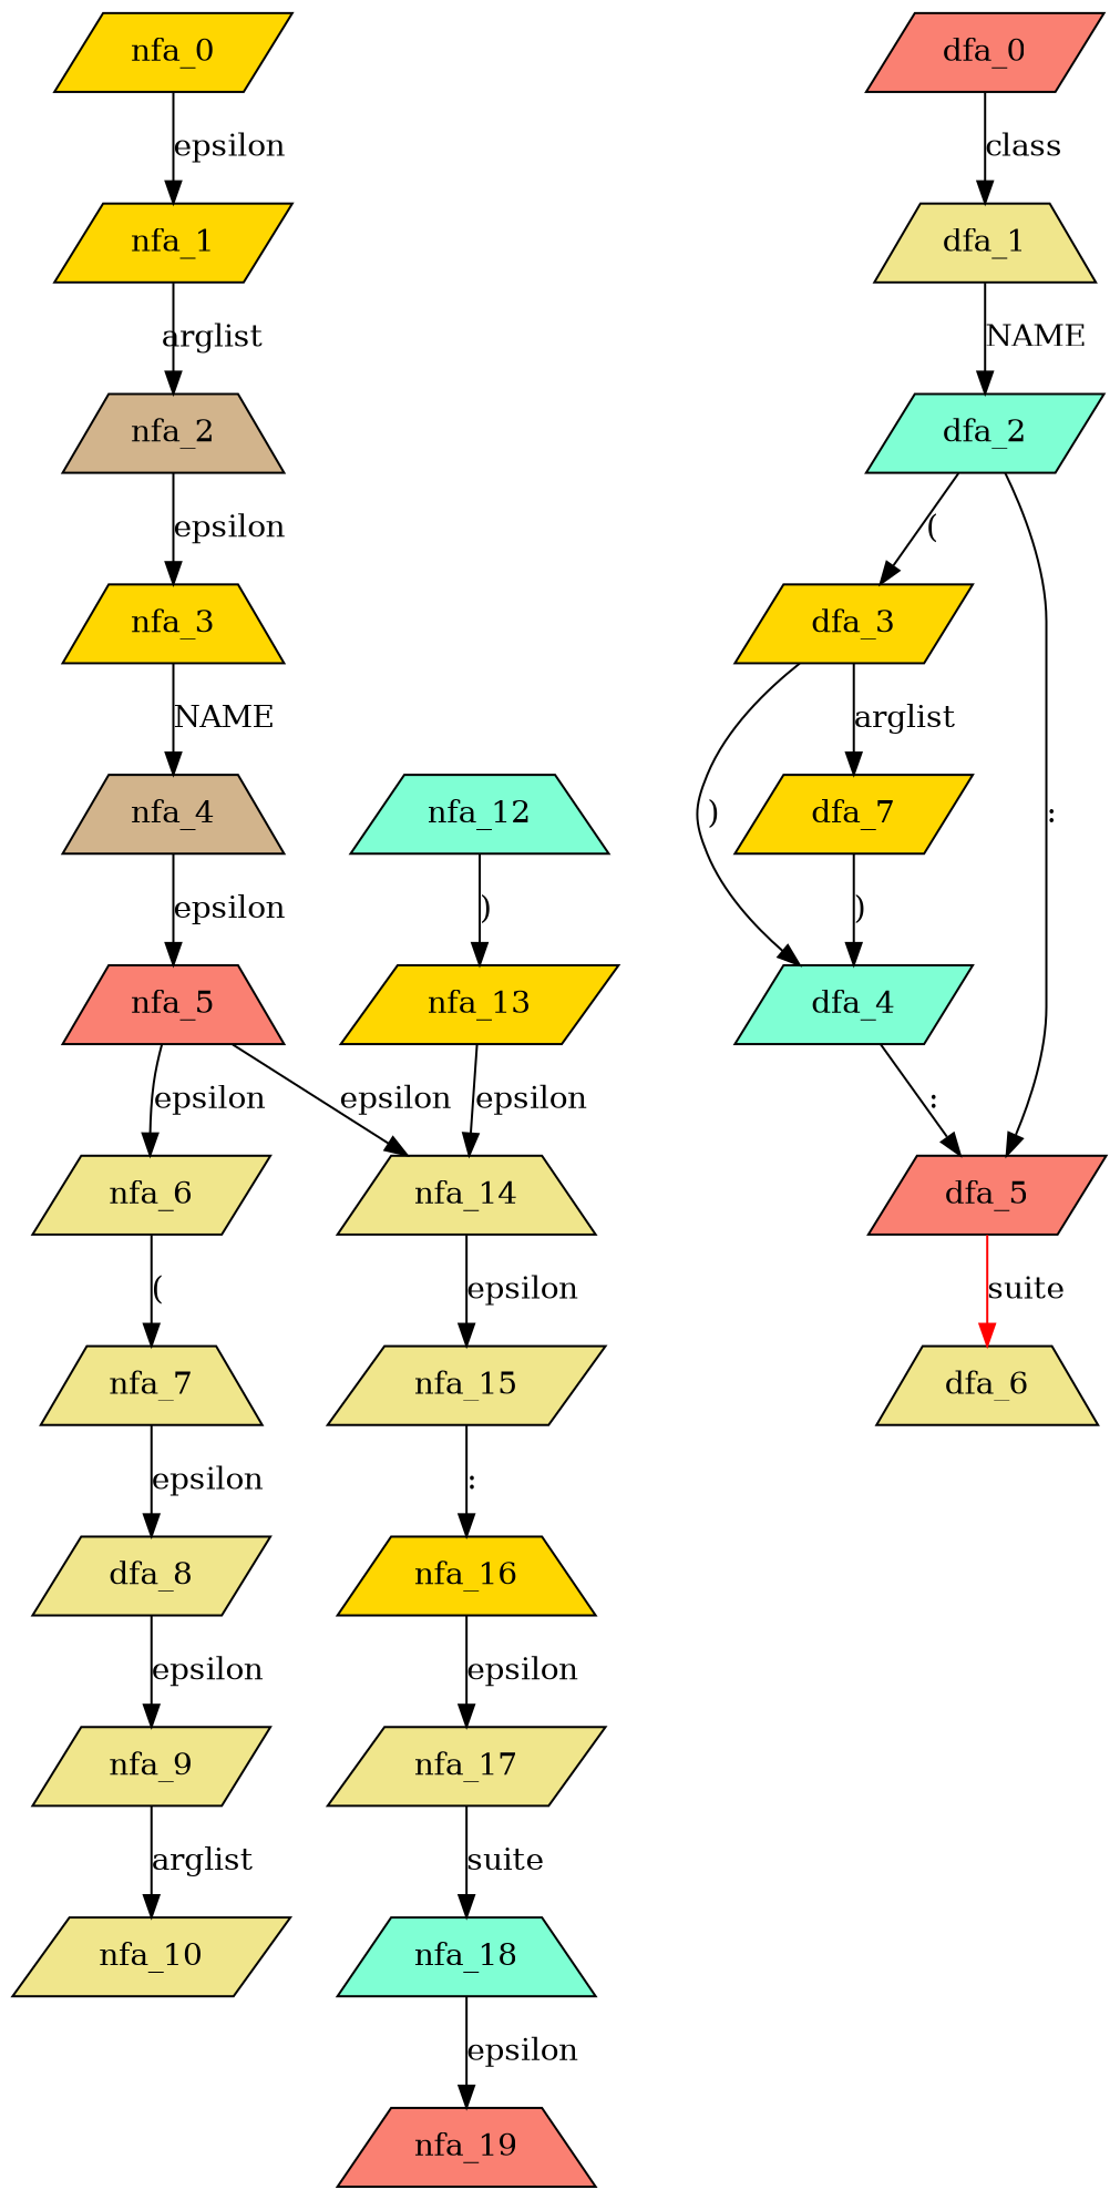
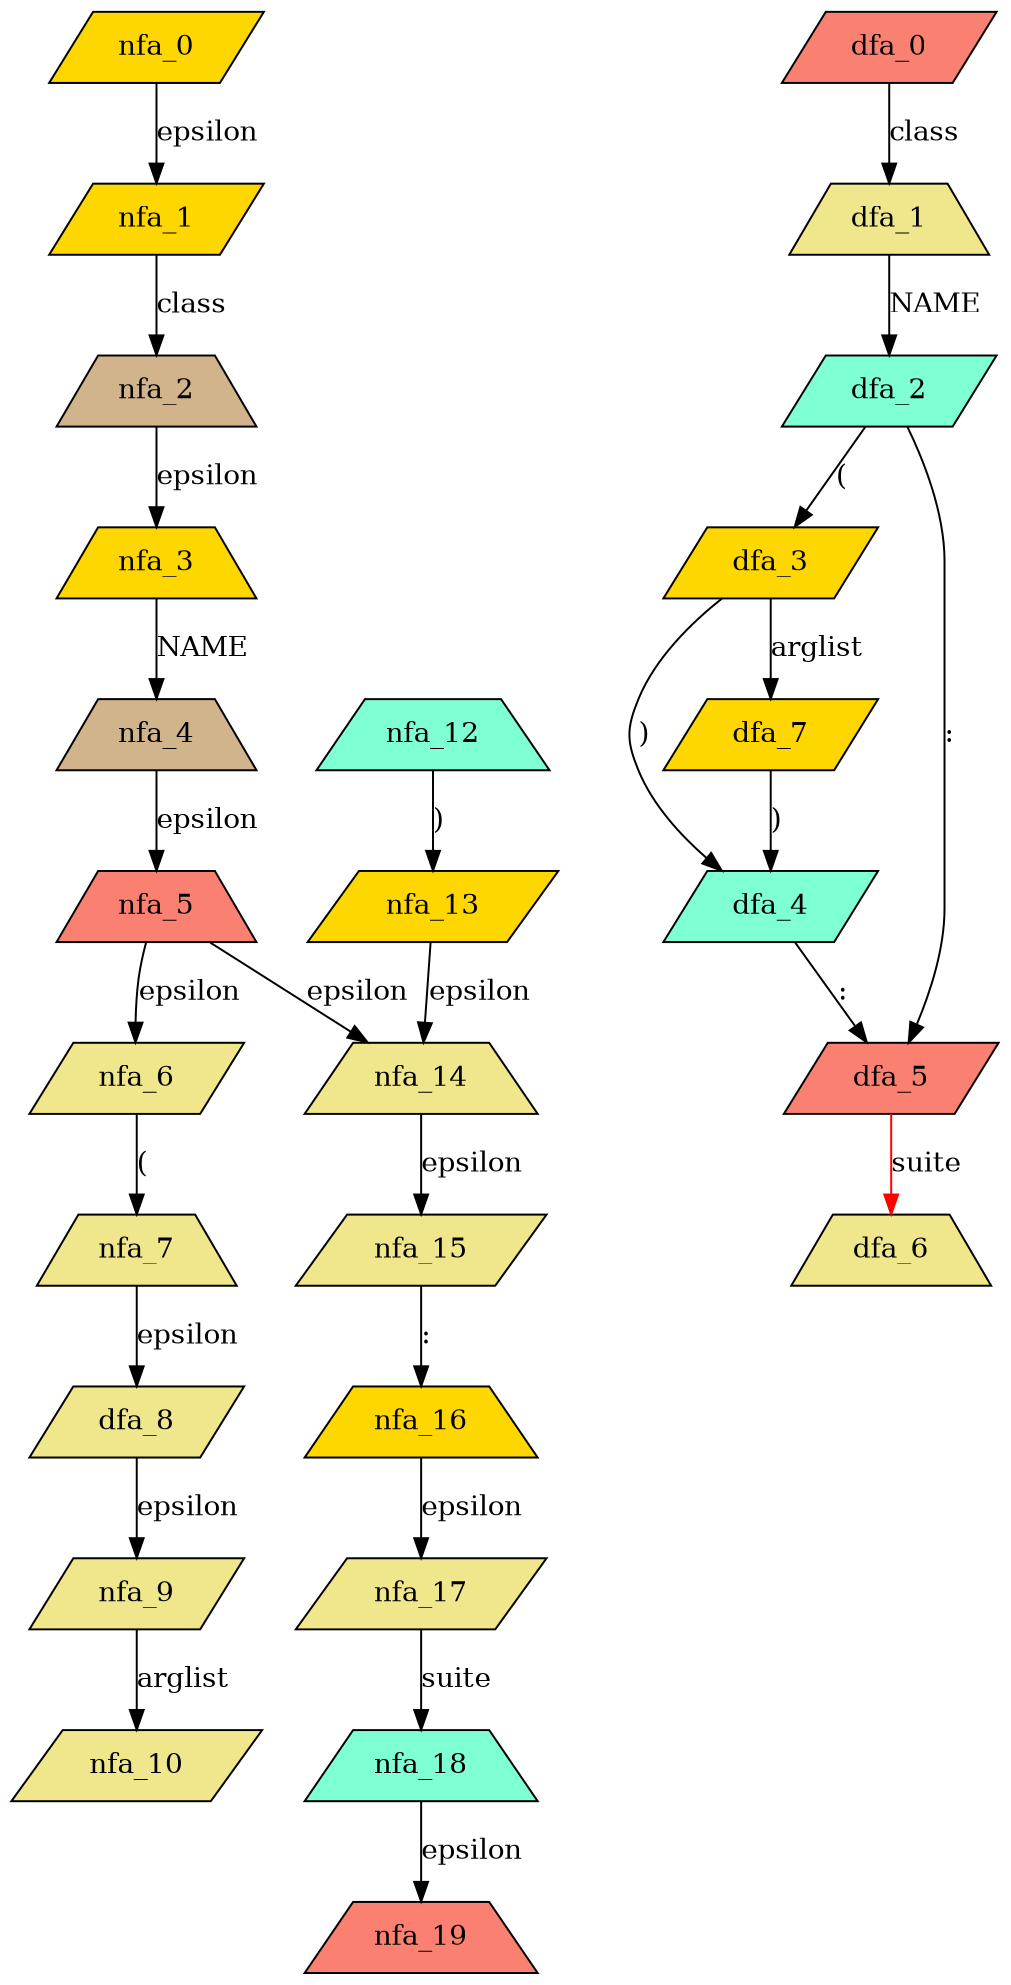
  digraph {
    node [fillcolor=khaki shape=parallelogram style=filled]
    nfa_0 [fillcolor=gold]
    nfa_1 [fillcolor=gold]
    nfa_2 [fillcolor=tan shape=trapezium]
    nfa_3 [fillcolor=gold shape=trapezium]
    nfa_4 [fillcolor=tan shape=trapezium]
    nfa_5 [fillcolor=salmon shape=trapezium]
    nfa_6
    nfa_14 [shape=trapezium]
    nfa_7 [shape=trapezium]
    n10 [label=dfa_8]
    nfa_9
    nfa_10
    nfa_12 [fillcolor=aquamarine shape=trapezium]
    nfa_13 [fillcolor=gold]
    nfa_15
    nfa_16 [fillcolor=gold shape=trapezium]
    nfa_17
    nfa_18 [fillcolor=aquamarine shape=trapezium]
    nfa_19 [fillcolor=salmon shape=trapezium]
    dfa_0 [fillcolor=salmon]
    dfa_1 [shape=trapezium]
    dfa_2 [fillcolor=aquamarine]
    dfa_3 [fillcolor=gold]
    dfa_5 [fillcolor=salmon]
    dfa_4 [fillcolor=aquamarine]
    dfa_7 [fillcolor=gold]
    dfa_6 [shape=trapezium]
    subgraph sub_1 {
      nfa_0
      nfa_1
      nfa_2
      nfa_3
      nfa_4
      nfa_5
      nfa_6
      nfa_14
      nfa_7
      n10
      nfa_9
      nfa_10
      nfa_12
      nfa_13
      nfa_15
      nfa_16
      nfa_17
      nfa_18
      nfa_19
    }
    subgraph sub_2 {
      dfa_0
      dfa_1
      dfa_2
      dfa_3
      dfa_5
      dfa_4
      dfa_7
      dfa_6
    }
    nfa_0 -> nfa_1 [label=epsilon]
-   nfa_1 -> nfa_2 [label=arglist]
+   nfa_1 -> nfa_2 [label=class]
    nfa_2 -> nfa_3 [label=epsilon]
    nfa_3 -> nfa_4 [label=NAME]
    nfa_4 -> nfa_5 [label=epsilon]
    nfa_5 -> nfa_6 [label=epsilon]
    nfa_5 -> nfa_14 [label=epsilon]
    nfa_6 -> nfa_7 [label="("]
    nfa_14 -> nfa_15 [label=epsilon]
    nfa_7 -> n10 [label=epsilon]
    n10 -> nfa_9 [label=epsilon]
    nfa_9 -> nfa_10 [label=arglist]
    nfa_12 -> nfa_13 [label=")"]
    nfa_13 -> nfa_14 [label=epsilon]
    nfa_15 -> nfa_16 [label=":"]
    nfa_16 -> nfa_17 [label=epsilon]
    nfa_17 -> nfa_18 [label=suite]
    nfa_18 -> nfa_19 [label=epsilon]
    dfa_0 -> dfa_1 [label=class]
    dfa_1 -> dfa_2 [label=NAME]
    dfa_2 -> dfa_3 [label="("]
    dfa_2 -> dfa_5 [label=":"]
    dfa_3 -> dfa_4 [label=")"]
    dfa_3 -> dfa_7 [label=arglist]
    dfa_5 -> dfa_6 [color=red label=suite]
    dfa_4 -> dfa_5 [label=":"]
    dfa_7 -> dfa_4 [label=")"]
  }
